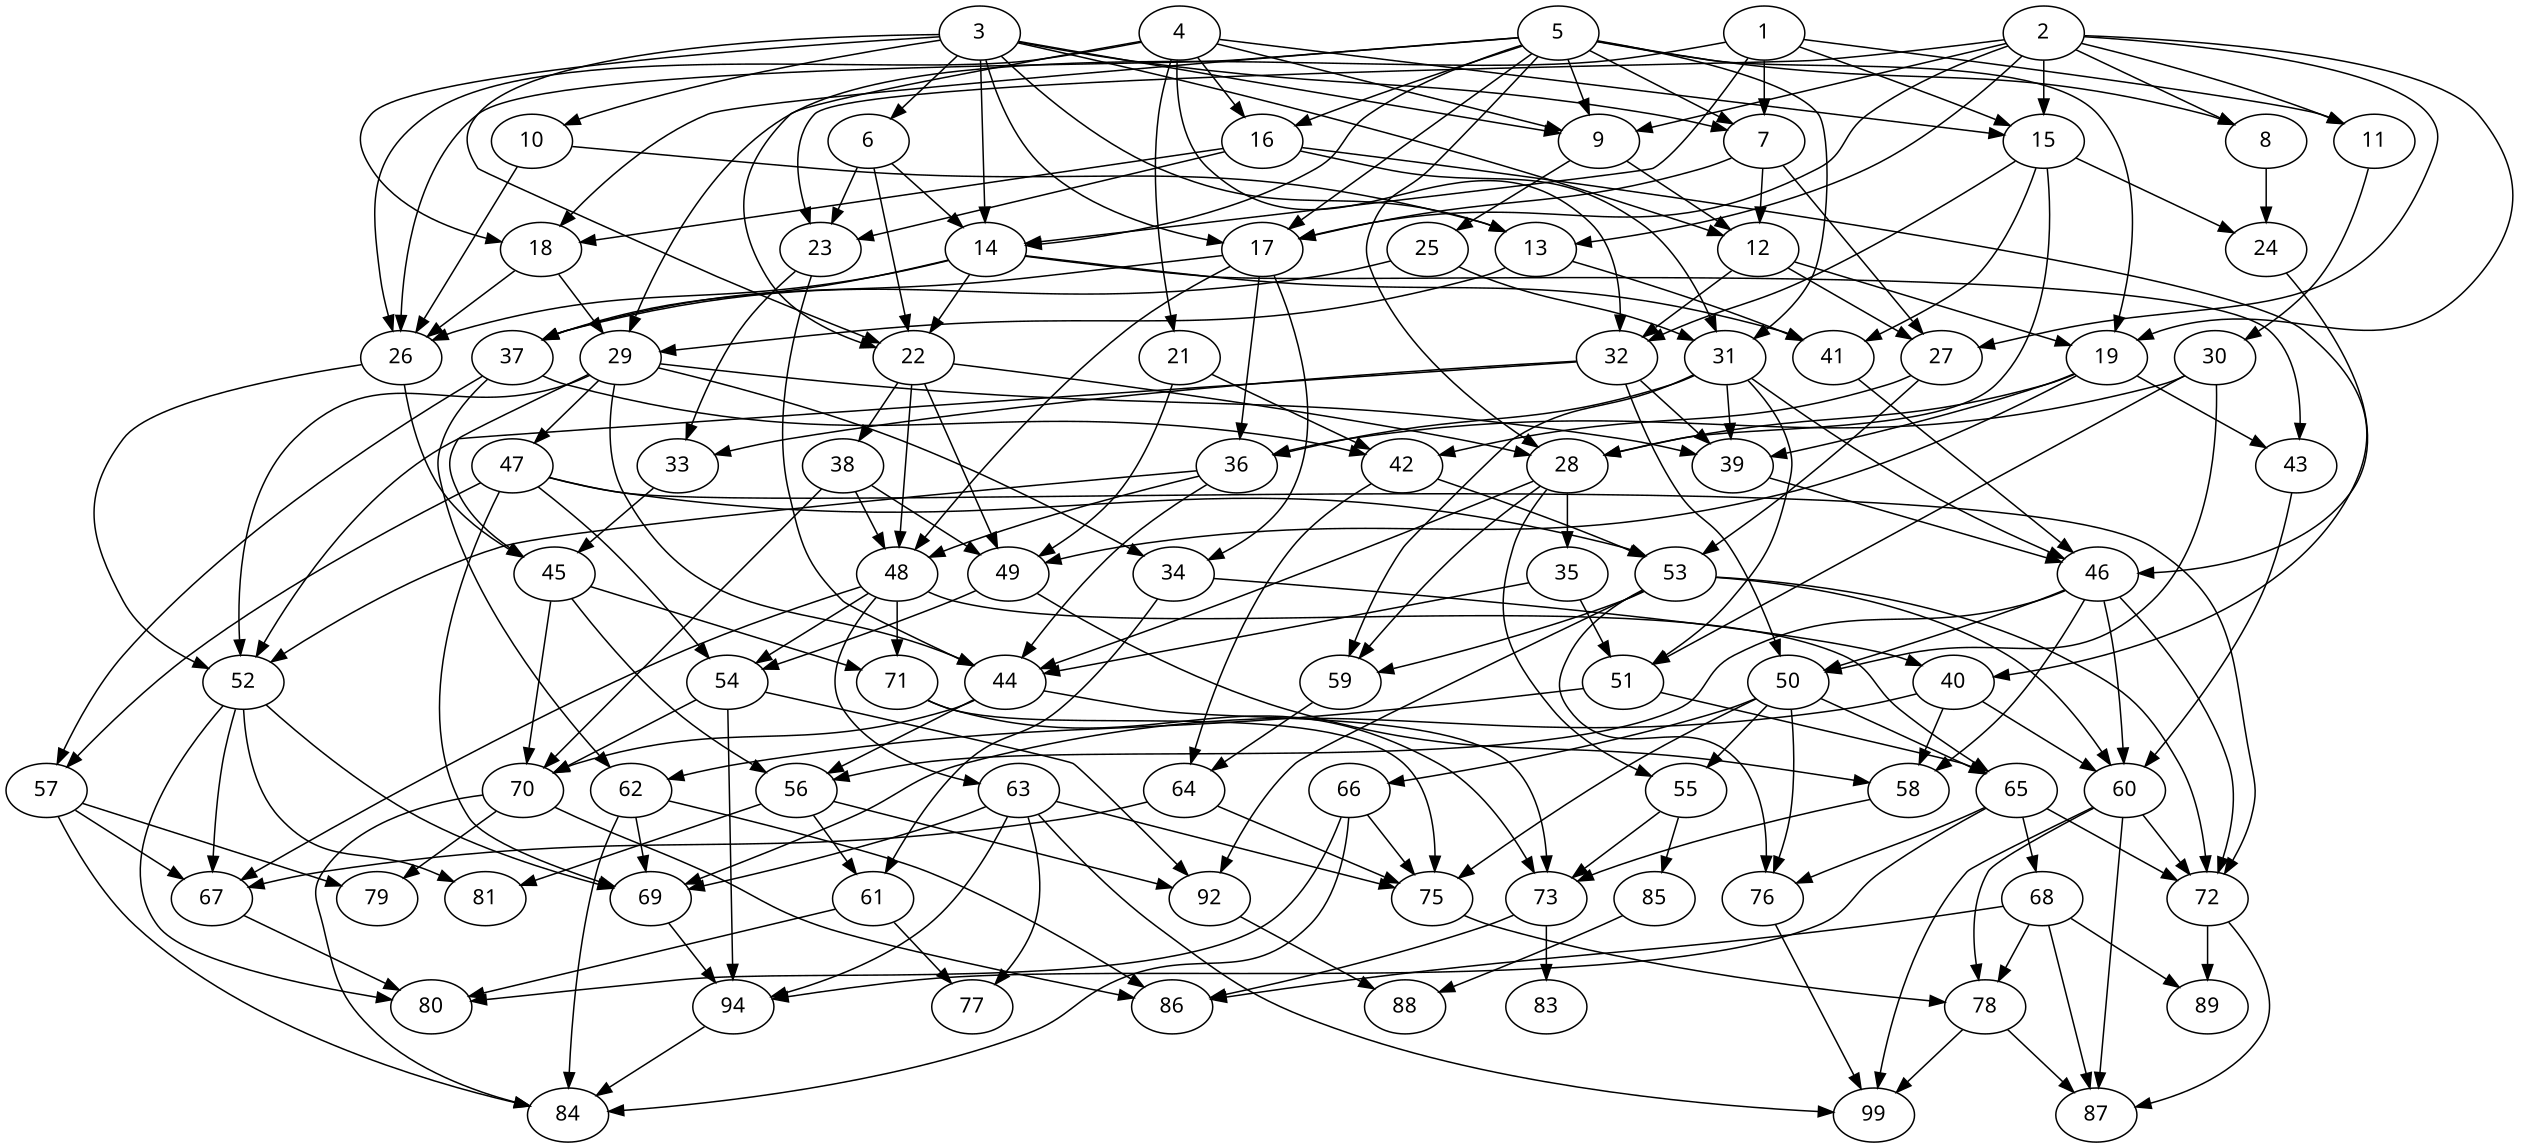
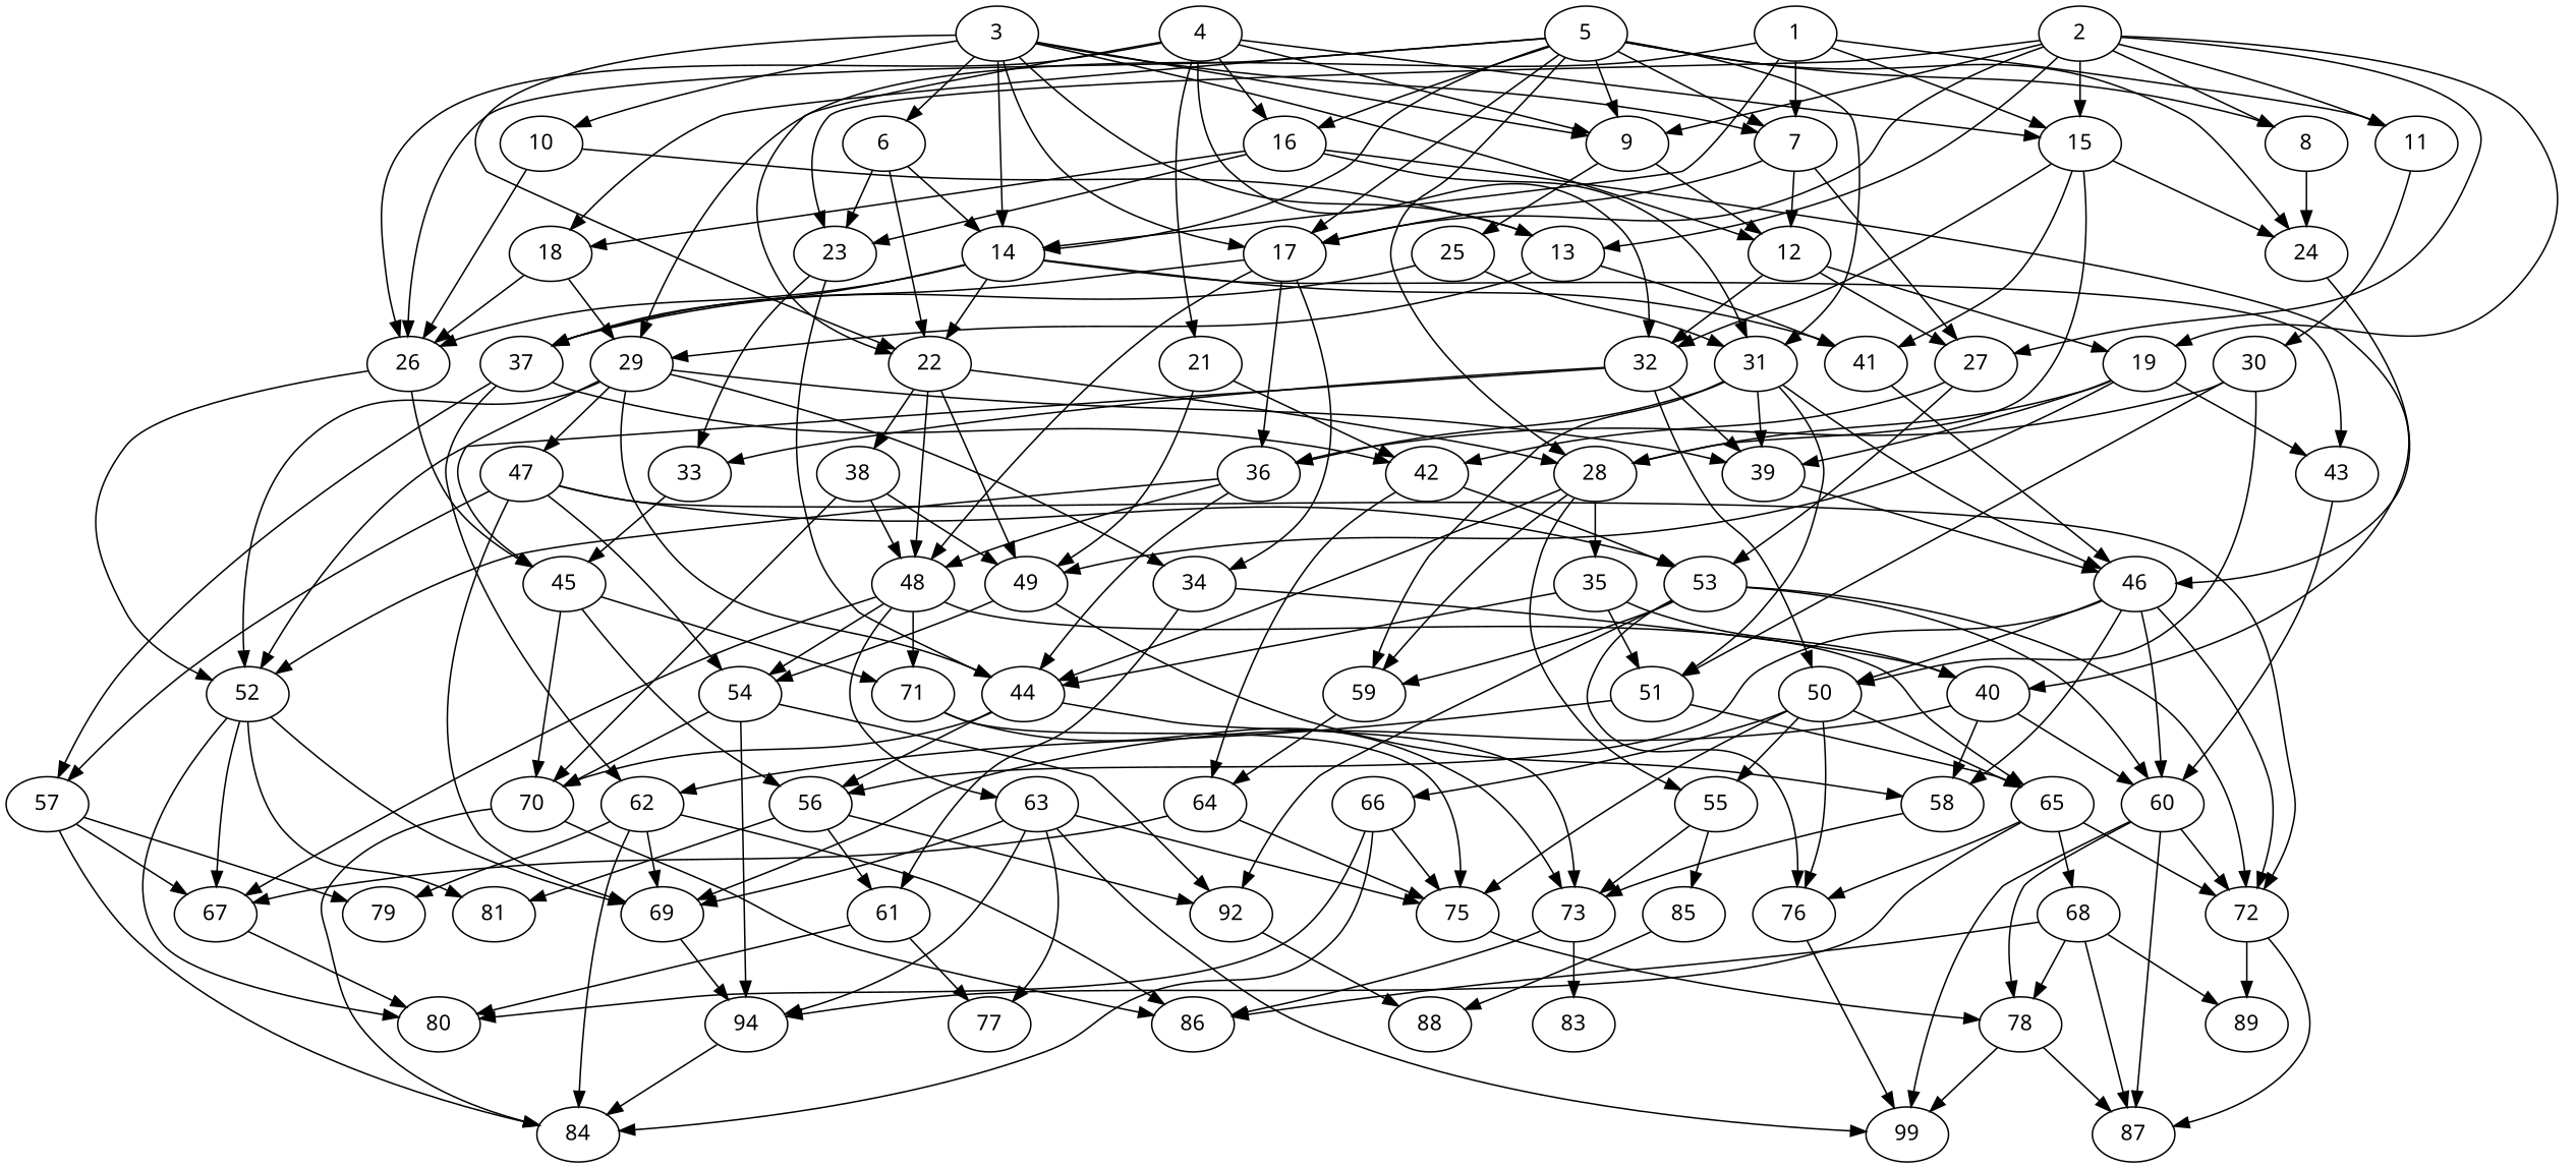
  digraph {
    fontname="Noto Sans"
    node [alpha=0.16 fontname="Noto Sans"]
    edge [fontname="Noto Sans"]
    7 [alpha=0.17]
    1
    11 [alpha=0.19]
    14 [alpha=0.06]
    15 [alpha=0.09]
    29 [alpha=0.17]
    17 [alpha=0.11]
    27
    12 [alpha=0.13]
    30 [alpha=0.03]
    22 [alpha=0.07]
    26 [alpha=0.20]
    41 [alpha=0.06]
    37 [alpha=0.02]
    43 [alpha=0.06]
    32 [alpha=0.11]
    28 [alpha=0.13]
    24 [alpha=0.20]
    34 [alpha=0.04]
    39 [alpha=0.18]
    44 [alpha=0.19]
    45 [alpha=0.03]
    52 [alpha=0.08]
    47 [alpha=0.00]
    36 [alpha=0.13]
    48 [alpha=0.08]
    42 [alpha=0.18]
    53 [alpha=0.10]
    19 [alpha=0.00]
    50
    51 [alpha=0.01]
    49 [alpha=0.06]
    38 [alpha=0.11]
    46 [alpha=0.15]
    57 [alpha=0.10]
    62 [alpha=0.06]
    60
    33
    35 [alpha=0.18]
    55 [alpha=0.15]
    59 [alpha=0.08]
    40 [alpha=0.10]
    61 [alpha=0.05]
    70
    56 [alpha=0.10]
    73 [alpha=0.03]
    71 [alpha=0.15]
    69 [alpha=0.20]
    67 [alpha=0.13]
    80 [alpha=0.17]
    81 [alpha=0.07]
    54 [alpha=0.05]
    72 [alpha=0.12]
    2 [alpha=0.06]
    8 [alpha=0.18]
    9 [alpha=0.03]
    13 [alpha=0.05]
    23 [alpha=0.05]
    25 [alpha=0.05]
    31 [alpha=0.02]
    63 [alpha=0.12]
    65 [alpha=0.03]
    58 [alpha=0.17]
    64 [alpha=0.02]
    76 [alpha=0.12]
    n66 [alpha=0.15 label=92]
    3 [alpha=0.10]
    6 [alpha=0.01]
    10 [alpha=0.07]
    18 [alpha=0.12]
    4 [alpha=0.20]
    16
    21 [alpha=0.06]
    66 [alpha=0.17]
    75 [alpha=0.11]
    5 [alpha=0.06]
    85 [alpha=0.10]
    79 [alpha=0.15]
    84
    86 [alpha=0.15]
    78 [alpha=0.18]
    87 [alpha=0.01]
    n83 [alpha=0.03 label=99]
    n84 [alpha=0.13 label=94]
    77 [alpha=0.18]
    68 [alpha=0.14]
    83 [alpha=0.10]
    89 [alpha=0.02]
    88 [alpha=0.10]
    7 -> 17
    7 -> 27
    7 -> 12
    1 -> 7
    1 -> 11
    1 -> 14
    1 -> 15
    1 -> 29
    11 -> 30
    14 -> 22
    14 -> 26
    14 -> 41
    14 -> 37
    14 -> 43
    15 -> 41
    15 -> 32
    15 -> 28
    15 -> 24
    29 -> 34
    29 -> 39
    29 -> 44
    29 -> 45
    29 -> 52
    29 -> 47
    17 -> 37
    17 -> 34
    17 -> 36
    17 -> 48
    27 -> 42
    27 -> 53
    12 -> 27
    12 -> 32
    12 -> 19
    30 -> 36
    30 -> 50
    30 -> 51
    22 -> 28
    22 -> 48
    22 -> 49
    22 -> 38
    26 -> 45
    26 -> 52
    41 -> 46
    37 -> 42
    37 -> 57
    37 -> 62
    43 -> 60
    32 -> 39
    32 -> 52
    32 -> 50
    32 -> 33
    28 -> 44
    28 -> 35
    28 -> 55
    28 -> 59
    24 -> 46
    34 -> 40
    34 -> 61
    39 -> 46
    44 -> 70
    44 -> 56
    44 -> 73
    45 -> 70
    45 -> 56
    45 -> 71
    52 -> 69
    52 -> 67
    52 -> 80
    52 -> 81
    47 -> 53
    47 -> 57
    47 -> 69
    47 -> 54
    47 -> 72
    36 -> 44
    36 -> 52
    36 -> 48
    48 -> 71
    48 -> 67
    48 -> 54
    48 -> 63
    48 -> 65
    42 -> 53
    42 -> 64
    53 -> 60
    53 -> 59
    53 -> 72
    53 -> 76
    53 -> n66
    19 -> 43
    19 -> 28
    19 -> 39
    19 -> 49
    50 -> 55
    50 -> 65
    50 -> 76
    50 -> 66
    50 -> 75
    51 -> 62
    51 -> 65
    49 -> 54
    49 -> 58
    38 -> 48
    38 -> 49
    38 -> 70
    46 -> 50
    46 -> 60
    46 -> 56
    46 -> 72
    46 -> 58
    57 -> 67
    57 -> 79
    57 -> 84
    62 -> 69
    62 -> 84
    62 -> 86
    60 -> 72
    60 -> 78
    60 -> 87
    60 -> n83
    33 -> 45
    35 -> 44
    35 -> 51
+   35 -> 40
    55 -> 73
    55 -> 85
    59 -> 64
    40 -> 60
    40 -> 69
    40 -> 58
    61 -> 80
    61 -> 77
-   70 -> 79
+   62 -> 79
    70 -> 84
    70 -> 86
    56 -> 61
    56 -> 81
    56 -> n66
    73 -> 86
    73 -> 83
    71 -> 73
    71 -> 75
    69 -> n84
    67 -> 80
    54 -> 70
    54 -> n66
    54 -> n84
    72 -> 87
    72 -> 89
    2 -> 11
    2 -> 15
    2 -> 17
    2 -> 27
    2 -> 19
    2 -> 8
    2 -> 9
    2 -> 13
    2 -> 23
    8 -> 24
    9 -> 12
    9 -> 25
    13 -> 29
    13 -> 41
    23 -> 44
    23 -> 33
    25 -> 37
    25 -> 31
    31 -> 39
    31 -> 36
    31 -> 51
    31 -> 46
    31 -> 59
    63 -> 69
    63 -> 75
    63 -> n83
    63 -> n84
    63 -> 77
    65 -> 72
    65 -> 76
    65 -> n84
    65 -> 68
    58 -> 73
    64 -> 67
    64 -> 75
    76 -> n83
    n66 -> 88
    3 -> 7
    3 -> 14
    3 -> 17
    3 -> 12
    3 -> 22
    3 -> 9
    3 -> 13
    3 -> 6
    3 -> 10
-   3 -> 18
    6 -> 14
    6 -> 22
    6 -> 23
    10 -> 26
    10 -> 13
    18 -> 29
    18 -> 26
    4 -> 15
    4 -> 22
    4 -> 26
    4 -> 32
    4 -> 9
    4 -> 16
    4 -> 21
    16 -> 40
    16 -> 23
    16 -> 31
    16 -> 18
    21 -> 42
    21 -> 49
    66 -> 80
    66 -> 75
    66 -> 84
    75 -> 78
    5 -> 7
    5 -> 14
    5 -> 17
    5 -> 26
    5 -> 28
-   5 -> 19
+   5 -> 24
    5 -> 8
    5 -> 9
    5 -> 31
    5 -> 18
    5 -> 16
    85 -> 88
    78 -> 87
    78 -> n83
    n84 -> 84
    68 -> 86
    68 -> 78
    68 -> 87
    68 -> 89
  }
